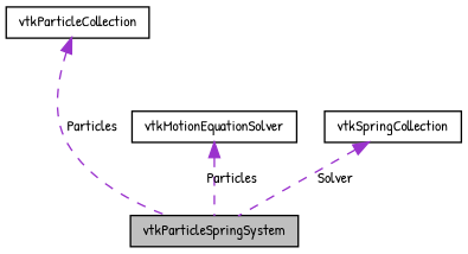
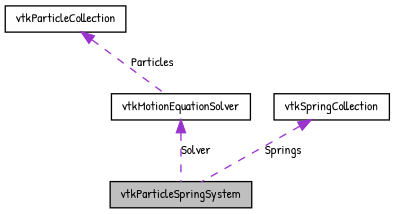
  digraph {
    fontname="Patrick Hand"
    node [color=black fontname="Patrick Hand" fontsize=10 shape=record]
    edge [color=darkorchid3 dir=back fontname="Patrick Hand" fontsize=10 labelfontname=FreeSans labelfontsize=10 style=dashed]
    n1 [fillcolor=grey75 fontcolor=black height=0.2 label=vtkParticleSpringSystem style=filled width=0.4]
    n2 [height=0.2 label=vtkMotionEquationSolver width=0.4]
    n3 [height=0.2 label=vtkSpringCollection width=0.4]
    n4 [height=0.2 label=vtkParticleCollection width=0.4]
-   n2 -> n1 [label=Particles]
-   n3 -> n1 [label=Solver]
-   n4 -> n1 [label=Particles]
+   n2 -> n1 [label=Solver]
+   n3 -> n1 [label=Springs]
+   n4 -> n2 [label=Particles]
  }
